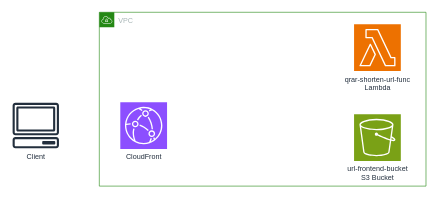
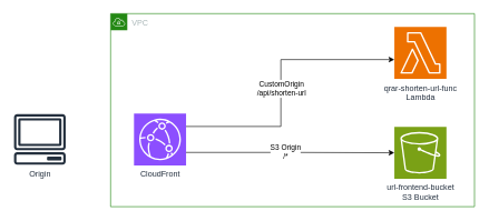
  <mxCell id="0" />
  <mxCell id="1" parent="0" />
  <mxCell id="2" value="VPC" style="points=[[0,0],[0.25,0],[0.5,0],[0.75,0],[1,0],[1,0.25],[1,0.5],[1,0.75],[1,1],[0.75,1],[0.5,1],[0.25,1],[0,1],[0,0.75],[0,0.5],[0,0.25]];outlineConnect=0;gradientColor=none;html=1;whiteSpace=wrap;fontSize=12;fontStyle=0;container=1;pointerEvents=0;collapsible=0;recursiveResize=0;shape=mxgraph.aws4.group;grIcon=mxgraph.aws4.group_vpc;strokeColor=#248814;fillColor=none;verticalAlign=top;align=left;spacingLeft=30;fontColor=#AAB7B8;dashed=0;" parent="1" vertex="1"><mxGeometry x="165" y="20" width="545" height="290" as="geometry" /></mxCell>
  <mxCell id="3" value="CloudFront" style="sketch=0;points=[[0,0,0],[0.25,0,0],[0.5,0,0],[0.75,0,0],[1,0,0],[0,1,0],[0.25,1,0],[0.5,1,0],[0.75,1,0],[1,1,0],[0,0.25,0],[0,0.5,0],[0,0.75,0],[1,0.25,0],[1,0.5,0],[1,0.75,0]];outlineConnect=0;fontColor=#232F3E;fillColor=#8C4FFF;strokeColor=#ffffff;dashed=0;verticalLabelPosition=bottom;verticalAlign=top;align=center;html=1;fontSize=12;fontStyle=0;aspect=fixed;shape=mxgraph.aws4.resourceIcon;resIcon=mxgraph.aws4.cloudfront;" parent="2" vertex="1"><mxGeometry x="35" y="150" width="78" height="78" as="geometry" /></mxCell>
  <mxCell id="4" value="qrar-shorten-url-func&lt;br&gt;Lambda" style="sketch=0;points=[[0,0,0],[0.25,0,0],[0.5,0,0],[0.75,0,0],[1,0,0],[0,1,0],[0.25,1,0],[0.5,1,0],[0.75,1,0],[1,1,0],[0,0.25,0],[0,0.5,0],[0,0.75,0],[1,0.25,0],[1,0.5,0],[1,0.75,0]];outlineConnect=0;fontColor=#232F3E;fillColor=#ED7100;strokeColor=#ffffff;dashed=0;verticalLabelPosition=bottom;verticalAlign=top;align=center;html=1;fontSize=12;fontStyle=0;aspect=fixed;shape=mxgraph.aws4.resourceIcon;resIcon=mxgraph.aws4.lambda;" parent="2" vertex="1"><mxGeometry x="425" y="20" width="78" height="78" as="geometry" /></mxCell>
  <mxCell id="5" value="url-frontend-bucket&lt;br&gt;S3 Bucket" style="sketch=0;points=[[0,0,0],[0.25,0,0],[0.5,0,0],[0.75,0,0],[1,0,0],[0,1,0],[0.25,1,0],[0.5,1,0],[0.75,1,0],[1,1,0],[0,0.25,0],[0,0.5,0],[0,0.75,0],[1,0.25,0],[1,0.5,0],[1,0.75,0]];outlineConnect=0;fontColor=#232F3E;fillColor=#7AA116;strokeColor=#ffffff;dashed=0;verticalLabelPosition=bottom;verticalAlign=top;align=center;html=1;fontSize=12;fontStyle=0;aspect=fixed;shape=mxgraph.aws4.resourceIcon;resIcon=mxgraph.aws4.s3;" parent="2" vertex="1"><mxGeometry x="425" y="170" width="78" height="78" as="geometry" /></mxCell>
- <mxCell id="11" value="Client" style="sketch=0;outlineConnect=0;fontColor=#232F3E;gradientColor=none;fillColor=#232F3D;strokeColor=none;dashed=0;verticalLabelPosition=bottom;verticalAlign=top;align=center;html=1;fontSize=12;fontStyle=0;aspect=fixed;pointerEvents=1;shape=mxgraph.aws4.client;" parent="1" vertex="1"><mxGeometry x="20" y="171" width="78" height="76" as="geometry" /></mxCell>
+ <mxCell id="6" style="edgeStyle=orthogonalEdgeStyle;rounded=0;orthogonalLoop=1;jettySize=auto;html=1;entryX=0;entryY=0.5;entryDx=0;entryDy=0;entryPerimeter=0;exitX=1;exitY=0.75;exitDx=0;exitDy=0;exitPerimeter=0;" parent="2" source="3" target="5" edge="1"><mxGeometry relative="1" as="geometry" /></mxCell>
+ <mxCell id="7" value="/*" style="edgeLabel;html=1;align=center;verticalAlign=middle;resizable=0;points=[];" parent="6" vertex="1" connectable="0"><mxGeometry x="-0.05" relative="1" as="geometry"><mxPoint as="offset" /></mxGeometry></mxCell>
+ <mxCell id="8" value="S3 Origin&lt;br&gt;/*" style="edgeLabel;html=1;align=center;verticalAlign=middle;resizable=0;points=[];" vertex="1" connectable="0" parent="6"><mxGeometry x="-0.054" y="1" relative="1" as="geometry"><mxPoint as="offset" /></mxGeometry></mxCell>
+ <mxCell id="9" style="edgeStyle=orthogonalEdgeStyle;rounded=0;orthogonalLoop=1;jettySize=auto;html=1;exitX=1;exitY=0.25;exitDx=0;exitDy=0;exitPerimeter=0;" parent="2" source="3" target="4" edge="1"><mxGeometry relative="1" as="geometry"><mxPoint x="273" y="69" as="sourcePoint" /><Array as="points"><mxPoint x="255" y="170" /><mxPoint x="255" y="69" /></Array></mxGeometry></mxCell>
+ <mxCell id="10" value="CustomOrigin&lt;br&gt;/api/shorten-url" style="edgeLabel;html=1;align=center;verticalAlign=middle;resizable=0;points=[];" parent="9" vertex="1" connectable="0"><mxGeometry x="-0.035" relative="1" as="geometry"><mxPoint as="offset" /></mxGeometry></mxCell>
+ <mxCell id="11" value="Origin" style="sketch=0;outlineConnect=0;fontColor=#232F3E;gradientColor=none;fillColor=#232F3D;strokeColor=none;dashed=0;verticalLabelPosition=bottom;verticalAlign=top;align=center;html=1;fontSize=12;fontStyle=0;aspect=fixed;pointerEvents=1;shape=mxgraph.aws4.client;" parent="1" vertex="1"><mxGeometry x="20" y="171" width="78" height="76" as="geometry" /></mxCell>
